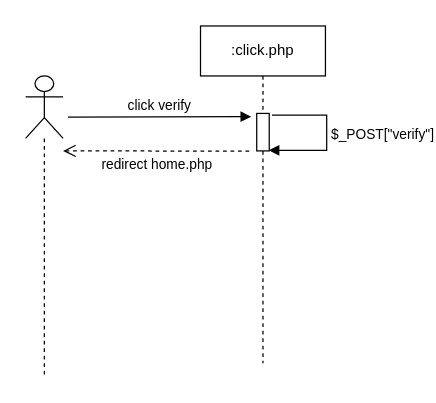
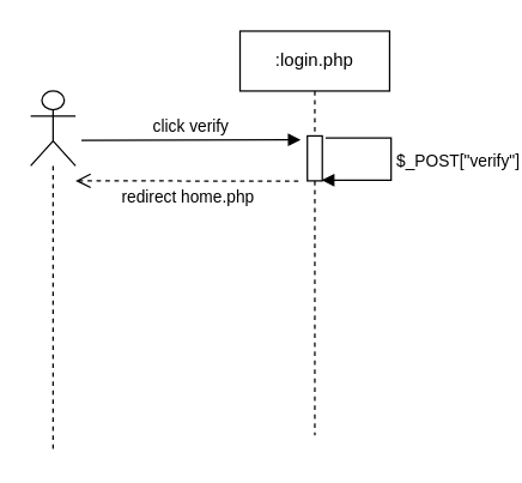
  <mxCell id="0" />
  <mxCell id="1" parent="0" />
- <mxCell id="2" value=":click.php" style="shape=umlLifeline;perimeter=lifelinePerimeter;whiteSpace=wrap;html=1;container=0;collapsible=0;recursiveResize=0;outlineConnect=0;" parent="1" vertex="1"><mxGeometry x="160" y="20" width="100" height="270" as="geometry" /></mxCell>
+ <mxCell id="2" value=":login.php" style="shape=umlLifeline;perimeter=lifelinePerimeter;whiteSpace=wrap;html=1;container=0;collapsible=0;recursiveResize=0;outlineConnect=0;" parent="1" vertex="1"><mxGeometry x="160" y="20" width="100" height="270" as="geometry" /></mxCell>
  <mxCell id="3" value="click verify" style="html=1;verticalAlign=bottom;endArrow=block;rounded=0;elbow=vertical;entryX=-0.44;entryY=0.086;entryDx=0;entryDy=0;entryPerimeter=0;" parent="1" edge="1" target="5"><mxGeometry width="80" relative="1" as="geometry"><mxPoint x="54" y="93" as="sourcePoint" /><mxPoint x="194" y="90" as="targetPoint" /></mxGeometry></mxCell>
  <mxCell id="4" value="" style="shape=umlLifeline;participant=umlActor;perimeter=lifelinePerimeter;whiteSpace=wrap;html=1;container=0;collapsible=0;recursiveResize=0;verticalAlign=top;spacingTop=36;outlineConnect=0;fontFamily=Helvetica;fontSize=12;fontColor=default;align=center;strokeColor=default;fillColor=default;size=50;" parent="1" vertex="1"><mxGeometry x="20" y="60" width="30" height="240" as="geometry" /></mxCell>
  <mxCell id="5" value="" style="html=1;points=[];perimeter=orthogonalPerimeter;container=0;" vertex="1" parent="1"><mxGeometry x="205" y="90" width="10" height="30" as="geometry" /></mxCell>
  <mxCell id="6" value="&lt;font style=&quot;font-size: 11px;&quot;&gt;$_POST[&quot;verify&quot;]&lt;/font&gt;" style="edgeStyle=orthogonalEdgeStyle;html=1;align=left;spacingLeft=2;endArrow=block;rounded=0;exitX=1.22;exitY=0.045;exitDx=0;exitDy=0;exitPerimeter=0;entryX=0.953;entryY=0.985;entryDx=0;entryDy=0;entryPerimeter=0;" edge="1" parent="1" source="5" target="5"><mxGeometry relative="1" as="geometry"><mxPoint x="195" y="99.313" as="sourcePoint" /><Array as="points"><mxPoint x="261" y="91" /><mxPoint x="261" y="120" /></Array><mxPoint x="191" y="117.934" as="targetPoint" /></mxGeometry></mxCell>
  <mxCell id="7" value="redirect home.php" style="html=1;verticalAlign=bottom;endArrow=open;dashed=1;endSize=8;rounded=0;elbow=vertical;" edge="1" parent="1"><mxGeometry x="-0.007" y="20" relative="1" as="geometry"><mxPoint x="199" y="120.13" as="sourcePoint" /><mxPoint x="50" y="119.997" as="targetPoint" /><mxPoint as="offset" /><Array as="points"><mxPoint x="165" y="120.13" /></Array></mxGeometry></mxCell>
